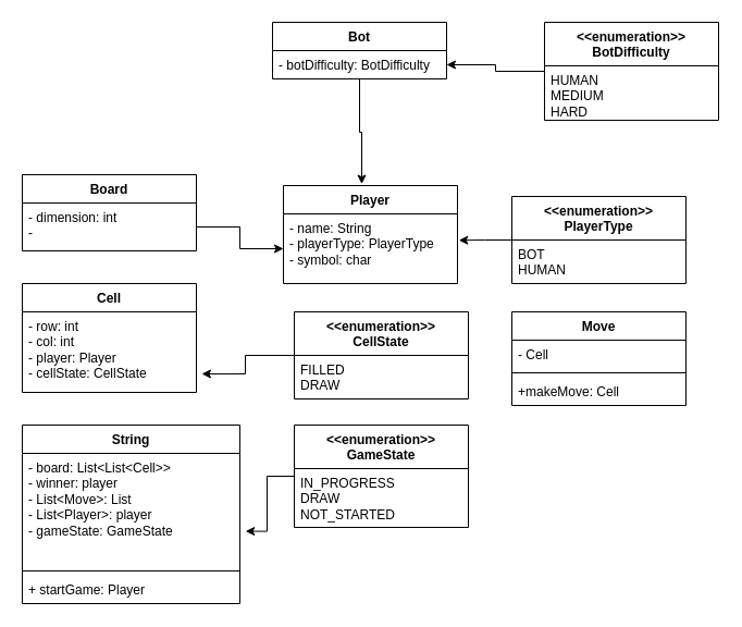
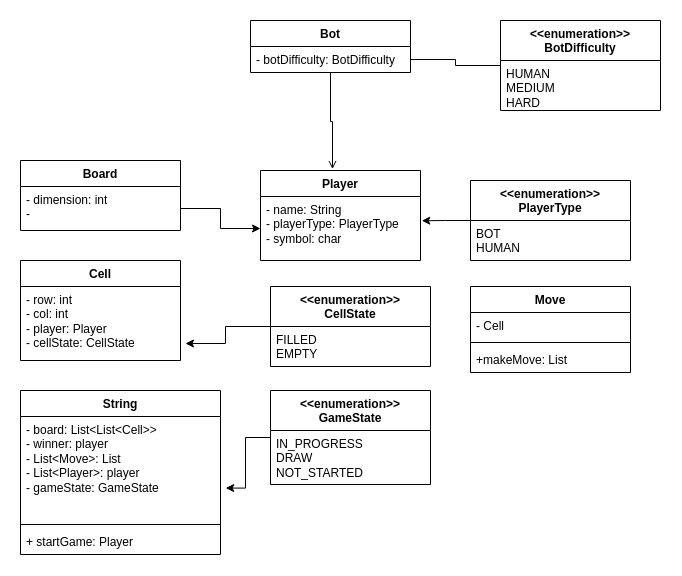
  <mxCell id="0" />
  <mxCell id="1" parent="0" />
  <mxCell id="2" value="Board" style="swimlane;fontStyle=1;align=center;verticalAlign=top;childLayout=stackLayout;horizontal=1;startSize=26;horizontalStack=0;resizeParent=1;resizeParentMax=0;resizeLast=0;collapsible=1;marginBottom=0;whiteSpace=wrap;html=1;" vertex="1" parent="1"><mxGeometry x="20" y="160" width="160" height="70" as="geometry" /></mxCell>
  <mxCell id="3" value="&lt;div&gt;- dimension: int&lt;/div&gt;&lt;div&gt;- &lt;br&gt;&lt;/div&gt;&lt;div&gt;&lt;br&gt;&lt;/div&gt;" style="text;strokeColor=none;fillColor=none;align=left;verticalAlign=top;spacingLeft=4;spacingRight=4;overflow=hidden;rotatable=0;points=[[0,0.5],[1,0.5]];portConstraint=eastwest;whiteSpace=wrap;html=1;" vertex="1" parent="2"><mxGeometry y="26" width="160" height="44" as="geometry" /></mxCell>
  <mxCell id="4" value="Player" style="swimlane;fontStyle=1;align=center;verticalAlign=top;childLayout=stackLayout;horizontal=1;startSize=26;horizontalStack=0;resizeParent=1;resizeParentMax=0;resizeLast=0;collapsible=1;marginBottom=0;whiteSpace=wrap;html=1;" vertex="1" parent="1"><mxGeometry x="260" y="170" width="160" height="90" as="geometry" /></mxCell>
  <mxCell id="5" value="&lt;div&gt;- name: String&lt;/div&gt;&lt;div&gt;- playerType: PlayerType&lt;/div&gt;&lt;div&gt;- symbol: char&lt;/div&gt;" style="text;strokeColor=none;fillColor=none;align=left;verticalAlign=top;spacingLeft=4;spacingRight=4;overflow=hidden;rotatable=0;points=[[0,0.5],[1,0.5]];portConstraint=eastwest;whiteSpace=wrap;html=1;" vertex="1" parent="4"><mxGeometry y="26" width="160" height="64" as="geometry" /></mxCell>
  <mxCell id="6" value="&lt;div&gt;&amp;lt;&amp;lt;enumeration&amp;gt;&amp;gt;&lt;/div&gt;&lt;div&gt;PlayerType&lt;/div&gt;" style="swimlane;fontStyle=1;align=center;verticalAlign=top;childLayout=stackLayout;horizontal=1;startSize=40;horizontalStack=0;resizeParent=1;resizeParentMax=0;resizeLast=0;collapsible=1;marginBottom=0;whiteSpace=wrap;html=1;" vertex="1" parent="1"><mxGeometry x="470" y="180" width="160" height="80" as="geometry" /></mxCell>
  <mxCell id="7" value="&lt;div&gt;BOT&lt;/div&gt;&lt;div&gt;HUMAN&lt;br&gt;&lt;/div&gt;" style="text;strokeColor=none;fillColor=none;align=left;verticalAlign=top;spacingLeft=4;spacingRight=4;overflow=hidden;rotatable=0;points=[[0,0.5],[1,0.5]];portConstraint=eastwest;whiteSpace=wrap;html=1;" vertex="1" parent="6"><mxGeometry y="40" width="160" height="40" as="geometry" /></mxCell>
  <mxCell id="8" value="Cell" style="swimlane;fontStyle=1;align=center;verticalAlign=top;childLayout=stackLayout;horizontal=1;startSize=26;horizontalStack=0;resizeParent=1;resizeParentMax=0;resizeLast=0;collapsible=1;marginBottom=0;whiteSpace=wrap;html=1;" vertex="1" parent="1"><mxGeometry x="20" y="260" width="160" height="100" as="geometry" /></mxCell>
  <mxCell id="9" value="&lt;div&gt;- row: int&lt;/div&gt;&lt;div&gt;- col: int&lt;/div&gt;&lt;div&gt;- player: Player&lt;/div&gt;&lt;div&gt;- cellState: CellState&lt;/div&gt;" style="text;strokeColor=none;fillColor=none;align=left;verticalAlign=top;spacingLeft=4;spacingRight=4;overflow=hidden;rotatable=0;points=[[0,0.5],[1,0.5]];portConstraint=eastwest;whiteSpace=wrap;html=1;" vertex="1" parent="8"><mxGeometry y="26" width="160" height="74" as="geometry" /></mxCell>
  <mxCell id="10" value="&lt;div&gt;&amp;lt;&amp;lt;enumeration&amp;gt;&amp;gt;&lt;/div&gt;&lt;div&gt;CellState&lt;/div&gt;" style="swimlane;fontStyle=1;align=center;verticalAlign=top;childLayout=stackLayout;horizontal=1;startSize=40;horizontalStack=0;resizeParent=1;resizeParentMax=0;resizeLast=0;collapsible=1;marginBottom=0;whiteSpace=wrap;html=1;" vertex="1" parent="1"><mxGeometry x="270" y="286" width="160" height="80" as="geometry" /></mxCell>
- <mxCell id="11" value="&lt;div&gt;FILLED&lt;/div&gt;&lt;div&gt;DRAW&lt;br&gt;&lt;/div&gt;" style="text;strokeColor=none;fillColor=none;align=left;verticalAlign=top;spacingLeft=4;spacingRight=4;overflow=hidden;rotatable=0;points=[[0,0.5],[1,0.5]];portConstraint=eastwest;whiteSpace=wrap;html=1;" vertex="1" parent="10"><mxGeometry y="40" width="160" height="40" as="geometry" /></mxCell>
+ <mxCell id="11" value="&lt;div&gt;FILLED&lt;/div&gt;&lt;div&gt;EMPTY&lt;br&gt;&lt;/div&gt;" style="text;strokeColor=none;fillColor=none;align=left;verticalAlign=top;spacingLeft=4;spacingRight=4;overflow=hidden;rotatable=0;points=[[0,0.5],[1,0.5]];portConstraint=eastwest;whiteSpace=wrap;html=1;" vertex="1" parent="10"><mxGeometry y="40" width="160" height="40" as="geometry" /></mxCell>
  <mxCell id="12" style="edgeStyle=orthogonalEdgeStyle;rounded=0;orthogonalLoop=1;jettySize=auto;html=1;entryX=1.031;entryY=0.77;entryDx=0;entryDy=0;entryPerimeter=0;" edge="1" parent="1" source="10" target="9"><mxGeometry relative="1" as="geometry" /></mxCell>
  <mxCell id="13" style="edgeStyle=orthogonalEdgeStyle;rounded=0;orthogonalLoop=1;jettySize=auto;html=1;entryX=1.008;entryY=0.379;entryDx=0;entryDy=0;entryPerimeter=0;" edge="1" parent="1" source="6" target="5"><mxGeometry relative="1" as="geometry" /></mxCell>
  <mxCell id="14" value="Move" style="swimlane;fontStyle=1;align=center;verticalAlign=top;childLayout=stackLayout;horizontal=1;startSize=26;horizontalStack=0;resizeParent=1;resizeParentMax=0;resizeLast=0;collapsible=1;marginBottom=0;whiteSpace=wrap;html=1;" vertex="1" parent="1"><mxGeometry x="470" y="286" width="160" height="86" as="geometry" /></mxCell>
  <mxCell id="15" value="- Cell" style="text;strokeColor=none;fillColor=none;align=left;verticalAlign=top;spacingLeft=4;spacingRight=4;overflow=hidden;rotatable=0;points=[[0,0.5],[1,0.5]];portConstraint=eastwest;whiteSpace=wrap;html=1;" vertex="1" parent="14"><mxGeometry y="26" width="160" height="26" as="geometry" /></mxCell>
  <mxCell id="16" value="" style="line;strokeWidth=1;fillColor=none;align=left;verticalAlign=middle;spacingTop=-1;spacingLeft=3;spacingRight=3;rotatable=0;labelPosition=right;points=[];portConstraint=eastwest;strokeColor=inherit;" vertex="1" parent="14"><mxGeometry y="52" width="160" height="8" as="geometry" /></mxCell>
- <mxCell id="17" value="+makeMove: Cell" style="text;strokeColor=none;fillColor=none;align=left;verticalAlign=top;spacingLeft=4;spacingRight=4;overflow=hidden;rotatable=0;points=[[0,0.5],[1,0.5]];portConstraint=eastwest;whiteSpace=wrap;html=1;" vertex="1" parent="14"><mxGeometry y="60" width="160" height="26" as="geometry" /></mxCell>
+ <mxCell id="17" value="+makeMove: List" style="text;strokeColor=none;fillColor=none;align=left;verticalAlign=top;spacingLeft=4;spacingRight=4;overflow=hidden;rotatable=0;points=[[0,0.5],[1,0.5]];portConstraint=eastwest;whiteSpace=wrap;html=1;" vertex="1" parent="14"><mxGeometry y="60" width="160" height="26" as="geometry" /></mxCell>
  <mxCell id="18" value="String" style="swimlane;fontStyle=1;align=center;verticalAlign=top;childLayout=stackLayout;horizontal=1;startSize=26;horizontalStack=0;resizeParent=1;resizeParentMax=0;resizeLast=0;collapsible=1;marginBottom=0;whiteSpace=wrap;html=1;" vertex="1" parent="1"><mxGeometry x="20" y="390" width="200" height="164" as="geometry" /></mxCell>
  <mxCell id="19" value="&lt;div&gt;- board: List&amp;lt;List&amp;lt;Cell&amp;gt;&amp;gt;&lt;/div&gt;&lt;div&gt;- winner: player&lt;br&gt;&lt;/div&gt;&lt;div&gt;- List&amp;lt;Move&amp;gt;: List&lt;/div&gt;&lt;div&gt;- List&amp;lt;Player&amp;gt;: player&lt;/div&gt;&lt;div&gt;- gameState: GameState&lt;/div&gt;" style="text;strokeColor=none;fillColor=none;align=left;verticalAlign=top;spacingLeft=4;spacingRight=4;overflow=hidden;rotatable=0;points=[[0,0.5],[1,0.5]];portConstraint=eastwest;whiteSpace=wrap;html=1;" vertex="1" parent="18"><mxGeometry y="26" width="200" height="104" as="geometry" /></mxCell>
  <mxCell id="20" value="" style="line;strokeWidth=1;fillColor=none;align=left;verticalAlign=middle;spacingTop=-1;spacingLeft=3;spacingRight=3;rotatable=0;labelPosition=right;points=[];portConstraint=eastwest;strokeColor=inherit;" vertex="1" parent="18"><mxGeometry y="130" width="200" height="8" as="geometry" /></mxCell>
  <mxCell id="21" value="+ startGame: Player" style="text;strokeColor=none;fillColor=none;align=left;verticalAlign=top;spacingLeft=4;spacingRight=4;overflow=hidden;rotatable=0;points=[[0,0.5],[1,0.5]];portConstraint=eastwest;whiteSpace=wrap;html=1;" vertex="1" parent="18"><mxGeometry y="138" width="200" height="26" as="geometry" /></mxCell>
  <mxCell id="22" value="Bot" style="swimlane;fontStyle=1;align=center;verticalAlign=top;childLayout=stackLayout;horizontal=1;startSize=26;horizontalStack=0;resizeParent=1;resizeParentMax=0;resizeLast=0;collapsible=1;marginBottom=0;whiteSpace=wrap;html=1;" vertex="1" parent="1"><mxGeometry x="250" y="20" width="160" height="52" as="geometry" /></mxCell>
  <mxCell id="23" value="- botDifficulty: BotDifficulty" style="text;strokeColor=none;fillColor=none;align=left;verticalAlign=top;spacingLeft=4;spacingRight=4;overflow=hidden;rotatable=0;points=[[0,0.5],[1,0.5]];portConstraint=eastwest;whiteSpace=wrap;html=1;" vertex="1" parent="22"><mxGeometry y="26" width="160" height="26" as="geometry" /></mxCell>
- <mxCell id="24" style="edgeStyle=orthogonalEdgeStyle;rounded=0;orthogonalLoop=1;jettySize=auto;html=1;entryX=0.45;entryY=-0.016;entryDx=0;entryDy=0;entryPerimeter=0;" edge="1" parent="1" source="22" target="4"><mxGeometry relative="1" as="geometry" /></mxCell>
- <mxCell id="25" style="edgeStyle=orthogonalEdgeStyle;rounded=0;orthogonalLoop=1;jettySize=auto;html=1;entryX=1;entryY=0.5;entryDx=0;entryDy=0;" edge="1" parent="1" source="26" target="23"><mxGeometry relative="1" as="geometry" /></mxCell>
+ <mxCell id="24" style="edgeStyle=orthogonalEdgeStyle;rounded=0;orthogonalLoop=1;jettySize=auto;html=1;entryX=0.45;entryY=-0.016;entryDx=0;entryDy=0;entryPerimeter=0;endArrow=open;" edge="1" parent="1" source="22" target="4"><mxGeometry relative="1" as="geometry" /></mxCell>
+ <mxCell id="25" style="edgeStyle=orthogonalEdgeStyle;rounded=0;orthogonalLoop=1;jettySize=auto;html=1;entryX=1;entryY=0.5;entryDx=0;entryDy=0;endArrow=none;" edge="1" parent="1" source="26" target="23"><mxGeometry relative="1" as="geometry" /></mxCell>
  <mxCell id="26" value="&lt;div&gt;&amp;lt;&amp;lt;enumeration&amp;gt;&amp;gt;&lt;/div&gt;&lt;div&gt;BotDifficulty&lt;/div&gt;" style="swimlane;fontStyle=1;align=center;verticalAlign=top;childLayout=stackLayout;horizontal=1;startSize=40;horizontalStack=0;resizeParent=1;resizeParentMax=0;resizeLast=0;collapsible=1;marginBottom=0;whiteSpace=wrap;html=1;" vertex="1" parent="1"><mxGeometry x="500" y="20" width="160" height="90" as="geometry" /></mxCell>
  <mxCell id="27" value="&lt;div&gt;HUMAN&lt;/div&gt;&lt;div&gt;MEDIUM&lt;/div&gt;&lt;div&gt;HARD&lt;br&gt;&lt;/div&gt;" style="text;strokeColor=none;fillColor=none;align=left;verticalAlign=top;spacingLeft=4;spacingRight=4;overflow=hidden;rotatable=0;points=[[0,0.5],[1,0.5]];portConstraint=eastwest;whiteSpace=wrap;html=1;" vertex="1" parent="26"><mxGeometry y="40" width="160" height="50" as="geometry" /></mxCell>
  <mxCell id="28" value="&lt;div&gt;&amp;lt;&amp;lt;enumeration&amp;gt;&amp;gt;&lt;/div&gt;&lt;div&gt;GameState&lt;/div&gt;" style="swimlane;fontStyle=1;align=center;verticalAlign=top;childLayout=stackLayout;horizontal=1;startSize=40;horizontalStack=0;resizeParent=1;resizeParentMax=0;resizeLast=0;collapsible=1;marginBottom=0;whiteSpace=wrap;html=1;" vertex="1" parent="1"><mxGeometry x="270" y="390" width="160" height="94" as="geometry" /></mxCell>
  <mxCell id="29" value="&lt;div&gt;IN_PROGRESS&lt;/div&gt;&lt;div&gt;DRAW&lt;/div&gt;&lt;div&gt;NOT_STARTED&lt;br&gt;&lt;/div&gt;" style="text;strokeColor=none;fillColor=none;align=left;verticalAlign=top;spacingLeft=4;spacingRight=4;overflow=hidden;rotatable=0;points=[[0,0.5],[1,0.5]];portConstraint=eastwest;whiteSpace=wrap;html=1;" vertex="1" parent="28"><mxGeometry y="40" width="160" height="54" as="geometry" /></mxCell>
  <mxCell id="30" style="edgeStyle=orthogonalEdgeStyle;rounded=0;orthogonalLoop=1;jettySize=auto;html=1;entryX=1.026;entryY=0.688;entryDx=0;entryDy=0;entryPerimeter=0;" edge="1" parent="1" source="28" target="19"><mxGeometry relative="1" as="geometry" /></mxCell>
  <mxCell id="31" value="" style="edgeStyle=orthogonalEdgeStyle;rounded=0;orthogonalLoop=1;jettySize=auto;html=1;" edge="1" parent="1" source="3" target="5"><mxGeometry relative="1" as="geometry" /></mxCell>
